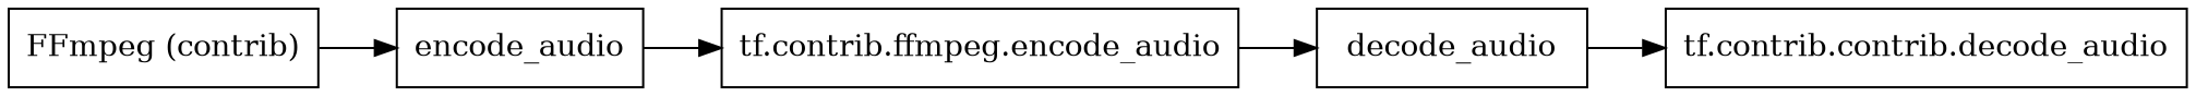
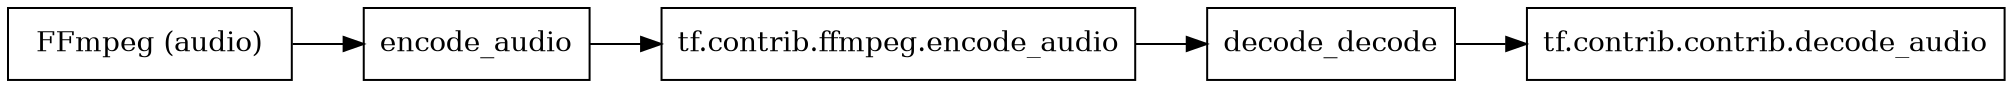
  digraph {
    rankdir=LR
    node [shape=box]
-   "FFmpeg (contrib)"
+   "FFmpeg (contrib)" [label="FFmpeg (audio)"]
    encode_audio
    n3 [label="tf.contrib.contrib.decode_audio"]
-   decode_audio
+   decode_audio [label=decode_decode]
    "tf.contrib.ffmpeg.encode_audio"
    "FFmpeg (contrib)" -> encode_audio
    encode_audio -> "tf.contrib.ffmpeg.encode_audio"
    decode_audio -> n3
    "tf.contrib.ffmpeg.encode_audio" -> decode_audio
  }
